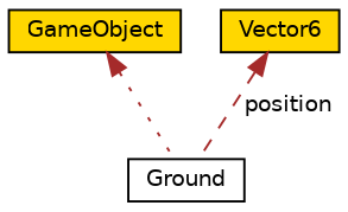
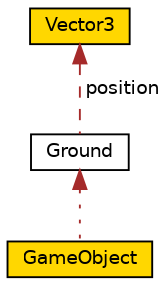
  digraph {
    node [color=black fillcolor=gold fontname=Helvetica fontsize=10 shape=record style=filled]
    edge [color=brown dir=back fontname=Helvetica fontsize=10 labelfontname=Helvetica labelfontsize=10]
    n1 [fillcolor=white fontcolor=black height=0.2 label=Ground width=0.4]
    n2 [height=0.2 label=GameObject width=0.4]
-   n3 [height=0.2 label=Vector6 width=0.4]
-   n2 -> n1 [style=dotted]
+   n3 [height=0.2 label=Vector3 width=0.4]
+   n1 -> n2 [style=dotted]
    n3 -> n1 [label=" position" style=dashed]
  }
